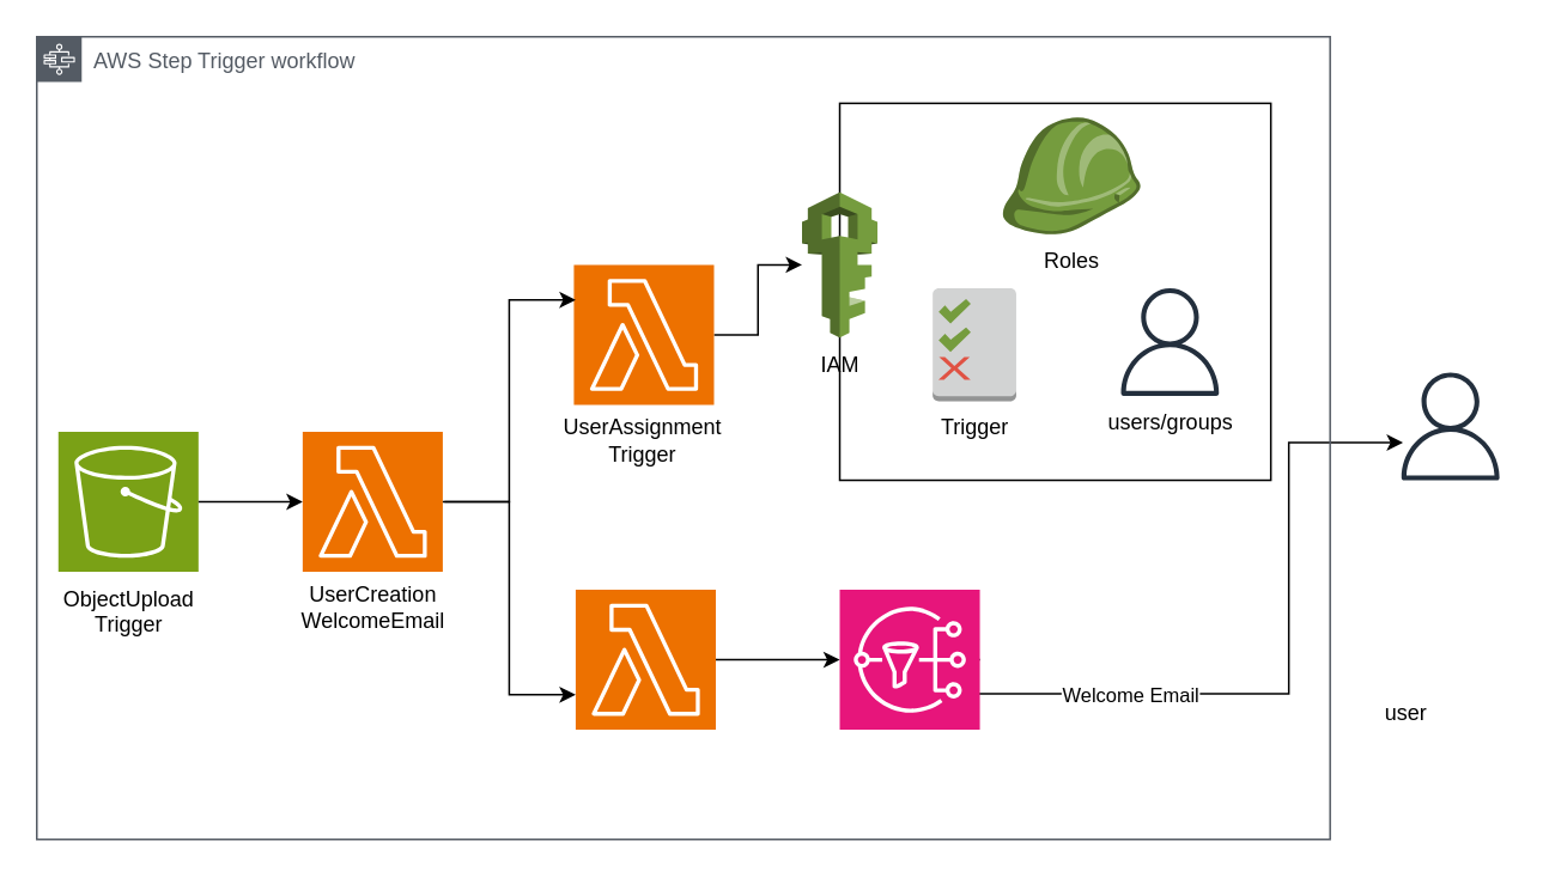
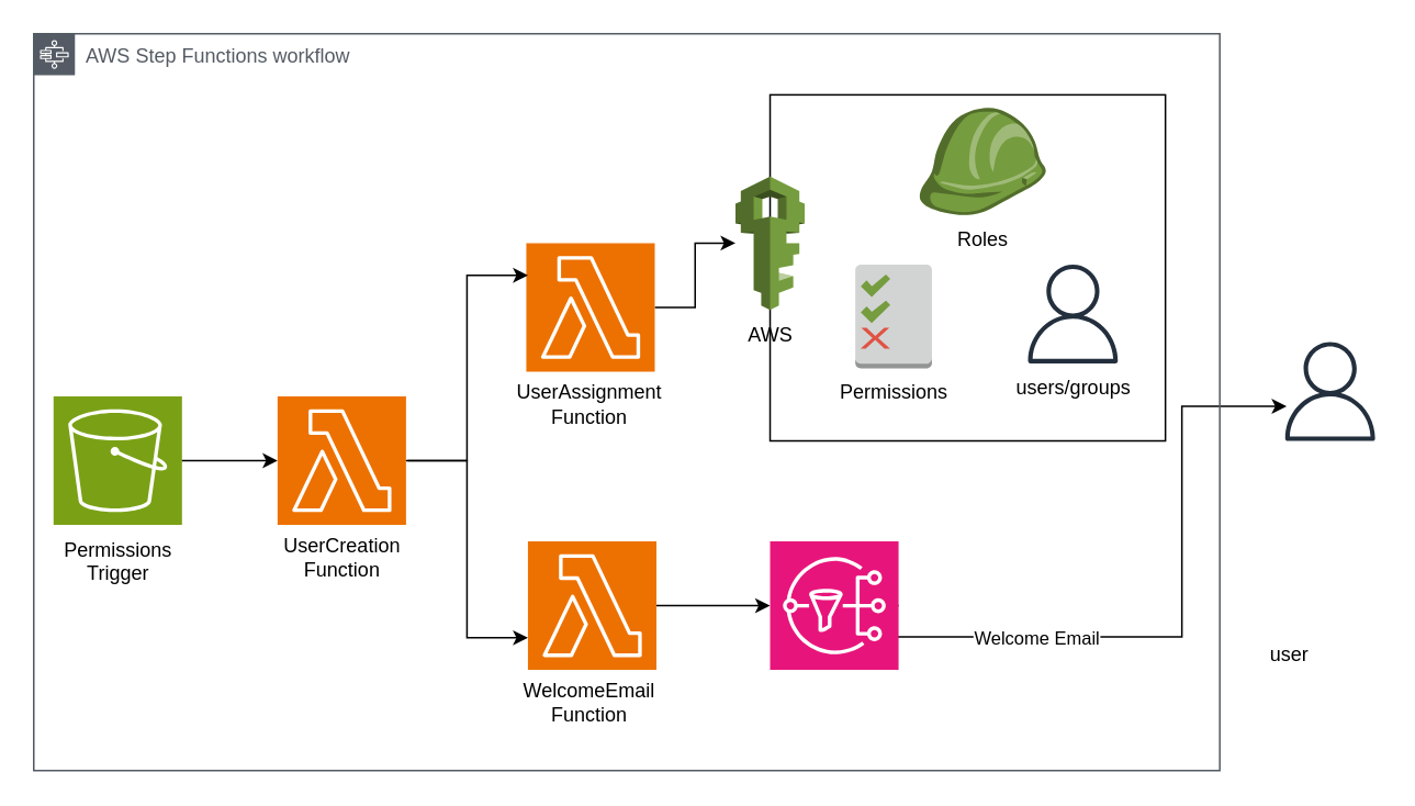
  <mxCell id="0" />
  <mxCell id="1" parent="0" />
  <mxCell id="2" value="" style="rounded=0;whiteSpace=wrap;html=1;fillColor=none;" parent="1" vertex="1"><mxGeometry x="467" y="57" width="240" height="210" as="geometry" /></mxCell>
  <mxCell id="3" style="edgeStyle=orthogonalEdgeStyle;rounded=0;orthogonalLoop=1;jettySize=auto;html=1;exitX=1;exitY=0.5;exitDx=0;exitDy=0;exitPerimeter=0;" parent="1" source="5" edge="1"><mxGeometry relative="1" as="geometry"><Array as="points"><mxPoint x="535" y="386" /><mxPoint x="717" y="386" /><mxPoint x="717" y="246" /></Array><mxPoint x="780.545" y="246" as="targetPoint" /></mxGeometry></mxCell>
  <mxCell id="4" value="Welcome Email" style="edgeLabel;html=1;align=center;verticalAlign=middle;resizable=0;points=[];" parent="3" vertex="1" connectable="0"><mxGeometry x="-0.493" y="-2" relative="1" as="geometry"><mxPoint x="17" y="-2" as="offset" /></mxGeometry></mxCell>
  <mxCell id="5" value="" style="sketch=0;points=[[0,0,0],[0.25,0,0],[0.5,0,0],[0.75,0,0],[1,0,0],[0,1,0],[0.25,1,0],[0.5,1,0],[0.75,1,0],[1,1,0],[0,0.25,0],[0,0.5,0],[0,0.75,0],[1,0.25,0],[1,0.5,0],[1,0.75,0]];outlineConnect=0;fontColor=#232F3E;fillColor=#E7157B;strokeColor=#ffffff;dashed=0;verticalLabelPosition=bottom;verticalAlign=top;align=center;html=1;fontSize=12;fontStyle=0;aspect=fixed;shape=mxgraph.aws4.resourceIcon;resIcon=mxgraph.aws4.sns;" parent="1" vertex="1"><mxGeometry x="467" y="328" width="78" height="78" as="geometry" /></mxCell>
  <mxCell id="6" value="" style="sketch=0;outlineConnect=0;fontColor=#232F3E;gradientColor=none;fillColor=#232F3D;strokeColor=none;dashed=0;verticalLabelPosition=bottom;verticalAlign=top;align=center;html=1;fontSize=12;fontStyle=0;aspect=fixed;pointerEvents=1;shape=mxgraph.aws4.user;" parent="1" vertex="1"><mxGeometry x="777" y="207" width="60" height="60" as="geometry" /></mxCell>
  <mxCell id="7" style="edgeStyle=orthogonalEdgeStyle;rounded=0;orthogonalLoop=1;jettySize=auto;html=1;" parent="1" source="34" target="19" edge="1"><mxGeometry relative="1" as="geometry" /></mxCell>
  <mxCell id="8" style="edgeStyle=orthogonalEdgeStyle;rounded=0;orthogonalLoop=1;jettySize=auto;html=1;entryX=0;entryY=0.5;entryDx=0;entryDy=0;entryPerimeter=0;" parent="1" source="31" target="5" edge="1"><mxGeometry relative="1" as="geometry" /></mxCell>
  <mxCell id="9" value="" style="group" parent="1" vertex="1" connectable="0"><mxGeometry x="617" y="160" width="70" height="81.44" as="geometry" /></mxCell>
  <mxCell id="10" value="" style="sketch=0;outlineConnect=0;fontColor=#232F3E;gradientColor=none;fillColor=#232F3D;strokeColor=none;dashed=0;verticalLabelPosition=bottom;verticalAlign=top;align=center;html=1;fontSize=12;fontStyle=0;aspect=fixed;pointerEvents=1;shape=mxgraph.aws4.user;" parent="9" vertex="1"><mxGeometry x="3.889" width="59.928" height="59.928" as="geometry" /></mxCell>
  <mxCell id="11" value="users/groups" style="text;html=1;align=center;verticalAlign=middle;resizable=0;points=[];autosize=1;strokeColor=none;fillColor=none;" parent="9" vertex="1"><mxGeometry x="-11.15" y="59.931" width="90" height="30" as="geometry" /></mxCell>
  <mxCell id="12" value="" style="group" parent="1" vertex="1" connectable="0"><mxGeometry x="557" y="64.96" width="77.32" height="95.045" as="geometry" /></mxCell>
  <mxCell id="13" value="" style="group" parent="12" vertex="1" connectable="0"><mxGeometry width="77.32" height="95.045" as="geometry" /></mxCell>
  <mxCell id="14" value="" style="outlineConnect=0;dashed=0;verticalLabelPosition=bottom;verticalAlign=top;align=center;html=1;shape=mxgraph.aws3.role;fillColor=#759C3E;gradientColor=none;" parent="13" vertex="1"><mxGeometry width="77.32" height="65.045" as="geometry" /></mxCell>
  <mxCell id="15" value="Roles" style="text;html=1;align=center;verticalAlign=middle;resizable=0;points=[];autosize=1;strokeColor=none;fillColor=none;" parent="13" vertex="1"><mxGeometry x="13.665" y="65.045" width="50" height="30" as="geometry" /></mxCell>
  <mxCell id="16" value="user" style="text;html=1;align=center;verticalAlign=middle;resizable=0;points=[];autosize=1;strokeColor=none;fillColor=none;" parent="1" vertex="1"><mxGeometry x="757" y="382" width="50" height="30" as="geometry" /></mxCell>
  <mxCell id="17" value="" style="group" parent="1" vertex="1" connectable="0"><mxGeometry x="417" y="106.5" width="100" height="111" as="geometry" /></mxCell>
  <mxCell id="18" value="" style="group" parent="17" vertex="1" connectable="0"><mxGeometry width="100" height="111" as="geometry" /></mxCell>
  <mxCell id="19" value="" style="outlineConnect=0;dashed=0;verticalLabelPosition=bottom;verticalAlign=top;align=center;html=1;shape=mxgraph.aws3.iam;fillColor=#759C3E;gradientColor=none;" parent="18" vertex="1"><mxGeometry x="29" width="42" height="81" as="geometry" /></mxCell>
- <mxCell id="20" value="IAM" style="text;html=1;align=center;verticalAlign=middle;resizable=0;points=[];autosize=1;strokeColor=none;fillColor=none;" parent="17" vertex="1"><mxGeometry x="30" y="81" width="40" height="30" as="geometry" /></mxCell>
+ <mxCell id="20" value="AWS" style="text;html=1;align=center;verticalAlign=middle;resizable=0;points=[];autosize=1;strokeColor=none;fillColor=none;" parent="17" vertex="1"><mxGeometry x="30" y="81" width="40" height="30" as="geometry" /></mxCell>
  <mxCell id="21" value="" style="group" parent="1" vertex="1" connectable="0"><mxGeometry x="497" y="160" width="90" height="93" as="geometry" /></mxCell>
  <mxCell id="22" value="" style="group" parent="21" vertex="1" connectable="0"><mxGeometry width="90" height="93" as="geometry" /></mxCell>
  <mxCell id="23" value="" style="outlineConnect=0;dashed=0;verticalLabelPosition=bottom;verticalAlign=top;align=center;html=1;shape=mxgraph.aws3.permissions_2;fillColor=#D2D3D3;gradientColor=none;" parent="22" vertex="1"><mxGeometry x="21.75" width="46.5" height="63" as="geometry" /></mxCell>
- <mxCell id="24" value="Trigger" style="text;html=1;align=center;verticalAlign=middle;resizable=0;points=[];autosize=1;strokeColor=none;fillColor=none;" parent="21" vertex="1"><mxGeometry y="63" width="90" height="30" as="geometry" /></mxCell>
+ <mxCell id="24" value="Permissions" style="text;html=1;align=center;verticalAlign=middle;resizable=0;points=[];autosize=1;strokeColor=none;fillColor=none;" parent="21" vertex="1"><mxGeometry y="63" width="90" height="30" as="geometry" /></mxCell>
  <mxCell id="25" value="" style="group" parent="1" vertex="1" connectable="0"><mxGeometry x="21" y="240" width="720" height="227" as="geometry" /></mxCell>
- <mxCell id="26" value="AWS Step Trigger workflow" style="sketch=0;outlineConnect=0;gradientColor=none;html=1;whiteSpace=wrap;fontSize=12;fontStyle=0;shape=mxgraph.aws4.group;grIcon=mxgraph.aws4.group_aws_step_functions_workflow;strokeColor=#545B64;fillColor=none;verticalAlign=top;align=left;spacingLeft=30;fontColor=#545B64;dashed=0;" parent="25" vertex="1"><mxGeometry x="-1" y="-220" width="720" height="447" as="geometry" /></mxCell>
- <mxCell id="27" value="ObjectUpload&lt;br&gt;Trigger&lt;div&gt;&lt;br&gt;&lt;/div&gt;" style="text;html=1;align=center;verticalAlign=middle;resizable=0;points=[];autosize=1;strokeColor=none;fillColor=none;" parent="25" vertex="1"><mxGeometry y="78" width="100" height="60" as="geometry" /></mxCell>
+ <mxCell id="26" value="AWS Step Functions workflow" style="sketch=0;outlineConnect=0;gradientColor=none;html=1;whiteSpace=wrap;fontSize=12;fontStyle=0;shape=mxgraph.aws4.group;grIcon=mxgraph.aws4.group_aws_step_functions_workflow;strokeColor=#545B64;fillColor=none;verticalAlign=top;align=left;spacingLeft=30;fontColor=#545B64;dashed=0;" parent="25" vertex="1"><mxGeometry x="-1" y="-220" width="720" height="447" as="geometry" /></mxCell>
+ <mxCell id="27" value="Permissions&lt;br&gt;Trigger&lt;div&gt;&lt;br&gt;&lt;/div&gt;" style="text;html=1;align=center;verticalAlign=middle;resizable=0;points=[];autosize=1;strokeColor=none;fillColor=none;" parent="25" vertex="1"><mxGeometry y="78" width="100" height="60" as="geometry" /></mxCell>
  <mxCell id="28" value="" style="sketch=0;points=[[0,0,0],[0.25,0,0],[0.5,0,0],[0.75,0,0],[1,0,0],[0,1,0],[0.25,1,0],[0.5,1,0],[0.75,1,0],[1,1,0],[0,0.25,0],[0,0.5,0],[0,0.75,0],[1,0.25,0],[1,0.5,0],[1,0.75,0]];outlineConnect=0;fontColor=#232F3E;fillColor=#7AA116;strokeColor=#ffffff;dashed=0;verticalLabelPosition=bottom;verticalAlign=top;align=center;html=1;fontSize=12;fontStyle=0;aspect=fixed;shape=mxgraph.aws4.resourceIcon;resIcon=mxgraph.aws4.s3;" parent="25" vertex="1"><mxGeometry x="11" width="78" height="78" as="geometry" /></mxCell>
  <mxCell id="29" style="edgeStyle=orthogonalEdgeStyle;rounded=0;orthogonalLoop=1;jettySize=auto;html=1;exitX=1;exitY=0.5;exitDx=0;exitDy=0;exitPerimeter=0;" parent="1" source="28" target="37" edge="1"><mxGeometry relative="1" as="geometry" /></mxCell>
  <mxCell id="30" value="" style="group" parent="1" vertex="1" connectable="0"><mxGeometry x="307" y="328" width="100" height="118" as="geometry" /></mxCell>
  <mxCell id="31" value="" style="sketch=0;points=[[0,0,0],[0.25,0,0],[0.5,0,0],[0.75,0,0],[1,0,0],[0,1,0],[0.25,1,0],[0.5,1,0],[0.75,1,0],[1,1,0],[0,0.25,0],[0,0.5,0],[0,0.75,0],[1,0.25,0],[1,0.5,0],[1,0.75,0]];outlineConnect=0;fontColor=#232F3E;fillColor=#ED7100;strokeColor=#ffffff;dashed=0;verticalLabelPosition=bottom;verticalAlign=top;align=center;html=1;fontSize=12;fontStyle=0;aspect=fixed;shape=mxgraph.aws4.resourceIcon;resIcon=mxgraph.aws4.lambda;" parent="30" vertex="1"><mxGeometry x="13" width="78" height="78" as="geometry" /></mxCell>
+ <mxCell id="32" value="WelcomeEmail&lt;br&gt;Function" style="text;html=1;align=center;verticalAlign=middle;resizable=0;points=[];autosize=1;strokeColor=none;fillColor=none;" parent="30" vertex="1"><mxGeometry y="78" width="100" height="40" as="geometry" /></mxCell>
  <mxCell id="33" value="" style="group" parent="1" vertex="1" connectable="0"><mxGeometry x="317" y="147" width="95" height="118" as="geometry" /></mxCell>
  <mxCell id="34" value="" style="sketch=0;points=[[0,0,0],[0.25,0,0],[0.5,0,0],[0.75,0,0],[1,0,0],[0,1,0],[0.25,1,0],[0.5,1,0],[0.75,1,0],[1,1,0],[0,0.25,0],[0,0.5,0],[0,0.75,0],[1,0.25,0],[1,0.5,0],[1,0.75,0]];outlineConnect=0;fontColor=#232F3E;fillColor=#ED7100;strokeColor=#ffffff;dashed=0;verticalLabelPosition=bottom;verticalAlign=top;align=center;html=1;fontSize=12;fontStyle=0;aspect=fixed;shape=mxgraph.aws4.resourceIcon;resIcon=mxgraph.aws4.lambda;" parent="33" vertex="1"><mxGeometry x="2" width="78" height="78" as="geometry" /></mxCell>
- <mxCell id="35" value="UserAssignment&lt;br&gt;Trigger" style="text;html=1;align=center;verticalAlign=middle;resizable=0;points=[];autosize=1;strokeColor=none;fillColor=none;" parent="33" vertex="1"><mxGeometry x="-15" y="78" width="110" height="40" as="geometry" /></mxCell>
+ <mxCell id="35" value="UserAssignment&lt;br&gt;Function" style="text;html=1;align=center;verticalAlign=middle;resizable=0;points=[];autosize=1;strokeColor=none;fillColor=none;" parent="33" vertex="1"><mxGeometry x="-15" y="78" width="110" height="40" as="geometry" /></mxCell>
  <mxCell id="36" value="" style="group" parent="1" vertex="1" connectable="0"><mxGeometry x="167" y="240" width="95" height="118" as="geometry" /></mxCell>
  <mxCell id="37" value="" style="sketch=0;points=[[0,0,0],[0.25,0,0],[0.5,0,0],[0.75,0,0],[1,0,0],[0,1,0],[0.25,1,0],[0.5,1,0],[0.75,1,0],[1,1,0],[0,0.25,0],[0,0.5,0],[0,0.75,0],[1,0.25,0],[1,0.5,0],[1,0.75,0]];outlineConnect=0;fontColor=#232F3E;fillColor=#ED7100;strokeColor=#ffffff;dashed=0;verticalLabelPosition=bottom;verticalAlign=top;align=center;html=1;fontSize=12;fontStyle=0;aspect=fixed;shape=mxgraph.aws4.resourceIcon;resIcon=mxgraph.aws4.lambda;" parent="36" vertex="1"><mxGeometry x="1" width="78" height="78" as="geometry" /></mxCell>
- <mxCell id="38" value="UserCreation&lt;br&gt;WelcomeEmail" style="text;html=1;align=center;verticalAlign=middle;resizable=0;points=[];autosize=1;strokeColor=none;fillColor=none;" parent="36" vertex="1"><mxGeometry x="-5" y="78" width="90" height="40" as="geometry" /></mxCell>
+ <mxCell id="38" value="UserCreation&lt;br&gt;Function" style="text;html=1;align=center;verticalAlign=middle;resizable=0;points=[];autosize=1;strokeColor=none;fillColor=none;" parent="36" vertex="1"><mxGeometry x="-5" y="78" width="90" height="40" as="geometry" /></mxCell>
  <mxCell id="39" style="edgeStyle=orthogonalEdgeStyle;rounded=0;orthogonalLoop=1;jettySize=auto;html=1;exitX=1;exitY=0.5;exitDx=0;exitDy=0;exitPerimeter=0;entryX=0;entryY=0.75;entryDx=0;entryDy=0;entryPerimeter=0;" parent="1" source="37" target="31" edge="1"><mxGeometry relative="1" as="geometry" /></mxCell>
  <mxCell id="40" style="edgeStyle=orthogonalEdgeStyle;rounded=0;orthogonalLoop=1;jettySize=auto;html=1;exitX=1;exitY=0.5;exitDx=0;exitDy=0;exitPerimeter=0;entryX=0;entryY=0.25;entryDx=0;entryDy=0;entryPerimeter=0;" parent="1" edge="1"><mxGeometry relative="1" as="geometry"><mxPoint x="247" y="279" as="sourcePoint" /><mxPoint x="320" y="166.5" as="targetPoint" /><Array as="points"><mxPoint x="283" y="279" /><mxPoint x="283" y="166" /></Array></mxGeometry></mxCell>
